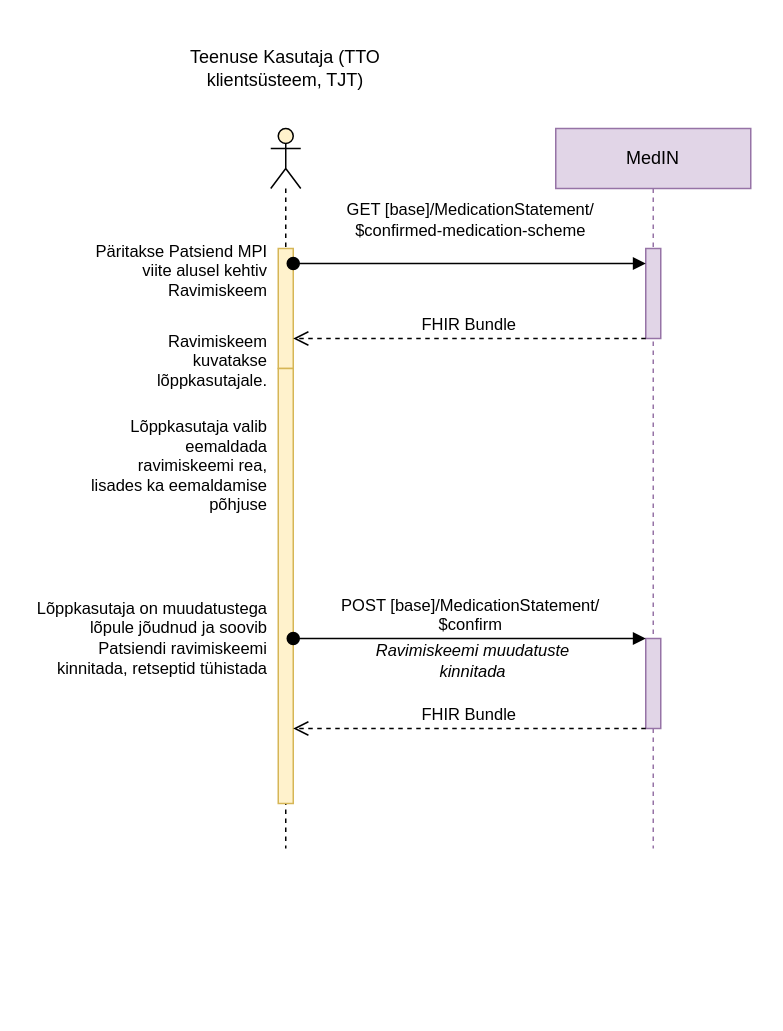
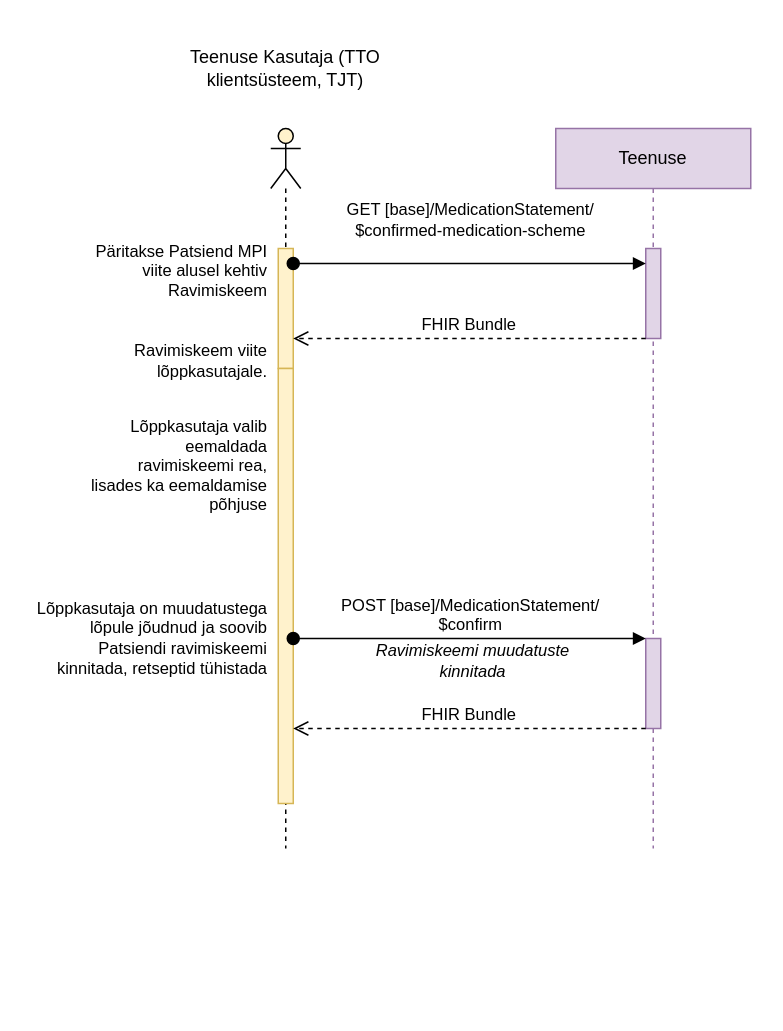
  <mxCell id="0" />
  <mxCell id="1" parent="0" />
  <mxCell id="2" value="" style="shape=umlLifeline;perimeter=lifelinePerimeter;whiteSpace=wrap;html=1;container=1;dropTarget=0;collapsible=0;recursiveResize=0;outlineConnect=0;portConstraint=eastwest;newEdgeStyle={&quot;edgeStyle&quot;:&quot;elbowEdgeStyle&quot;,&quot;elbow&quot;:&quot;vertical&quot;,&quot;curved&quot;:0,&quot;rounded&quot;:0};participant=umlActor;fillColor=#fff2cc;strokeColor=#000000;" vertex="1" parent="1"><mxGeometry x="180" y="85" width="20" height="480" as="geometry" /></mxCell>
- <mxCell id="3" value="MedIN" style="shape=umlLifeline;perimeter=lifelinePerimeter;whiteSpace=wrap;html=1;container=1;dropTarget=0;collapsible=0;recursiveResize=0;outlineConnect=0;portConstraint=eastwest;newEdgeStyle={&quot;edgeStyle&quot;:&quot;elbowEdgeStyle&quot;,&quot;elbow&quot;:&quot;vertical&quot;,&quot;curved&quot;:0,&quot;rounded&quot;:0};fillColor=#e1d5e7;strokeColor=#9673a6;" vertex="1" parent="1"><mxGeometry x="370" y="85" width="130" height="480" as="geometry" /></mxCell>
+ <mxCell id="3" value="Teenuse" style="shape=umlLifeline;perimeter=lifelinePerimeter;whiteSpace=wrap;html=1;container=1;dropTarget=0;collapsible=0;recursiveResize=0;outlineConnect=0;portConstraint=eastwest;newEdgeStyle={&quot;edgeStyle&quot;:&quot;elbowEdgeStyle&quot;,&quot;elbow&quot;:&quot;vertical&quot;,&quot;curved&quot;:0,&quot;rounded&quot;:0};fillColor=#e1d5e7;strokeColor=#9673a6;" vertex="1" parent="1"><mxGeometry x="370" y="85" width="130" height="480" as="geometry" /></mxCell>
  <mxCell id="4" value="" style="html=1;points=[];perimeter=orthogonalPerimeter;outlineConnect=0;targetShapes=umlLifeline;portConstraint=eastwest;newEdgeStyle={&quot;edgeStyle&quot;:&quot;elbowEdgeStyle&quot;,&quot;elbow&quot;:&quot;vertical&quot;,&quot;curved&quot;:0,&quot;rounded&quot;:0};fillColor=#e1d5e7;strokeColor=#9673a6;" vertex="1" parent="3"><mxGeometry x="60" y="80" width="10" height="60" as="geometry" /></mxCell>
  <mxCell id="5" value="" style="html=1;points=[];perimeter=orthogonalPerimeter;outlineConnect=0;targetShapes=umlLifeline;portConstraint=eastwest;newEdgeStyle={&quot;edgeStyle&quot;:&quot;elbowEdgeStyle&quot;,&quot;elbow&quot;:&quot;vertical&quot;,&quot;curved&quot;:0,&quot;rounded&quot;:0};fillColor=#e1d5e7;strokeColor=#9673a6;" vertex="1" parent="3"><mxGeometry x="60" y="340" width="10" height="60" as="geometry" /></mxCell>
  <mxCell id="6" value="Teenuse Kasutaja (TTO klientsüsteem, TJT)" style="text;html=1;strokeColor=none;fillColor=none;align=center;verticalAlign=middle;whiteSpace=wrap;rounded=0;" vertex="1" parent="1"><mxGeometry x="120" y="20" width="140" height="50" as="geometry" /></mxCell>
  <mxCell id="7" value="" style="html=1;points=[];perimeter=orthogonalPerimeter;outlineConnect=0;targetShapes=umlLifeline;portConstraint=eastwest;newEdgeStyle={&quot;edgeStyle&quot;:&quot;elbowEdgeStyle&quot;,&quot;elbow&quot;:&quot;vertical&quot;,&quot;curved&quot;:0,&quot;rounded&quot;:0};fillColor=#fff2cc;strokeColor=#d6b656;" vertex="1" parent="1"><mxGeometry x="185" y="165" width="10" height="80" as="geometry" /></mxCell>
  <mxCell id="8" value="Päritakse Patsiend MPI viite alusel kehtiv Ravimiskeem" style="text;html=1;strokeColor=none;fillColor=none;align=right;verticalAlign=middle;whiteSpace=wrap;rounded=0;fontSize=11;" vertex="1" parent="1"><mxGeometry x="60" y="145" width="120" height="70" as="geometry" /></mxCell>
  <mxCell id="9" value="&lt;div&gt;GET [base]/MedicationStatement/&lt;/div&gt;&lt;div&gt;$confirmed-medication-scheme&lt;/div&gt;&lt;div&gt;&lt;br style=&quot;text-wrap: wrap;&quot;&gt;&lt;/div&gt;" style="html=1;verticalAlign=bottom;startArrow=oval;startFill=1;endArrow=block;startSize=8;edgeStyle=elbowEdgeStyle;elbow=vertical;curved=0;rounded=0;" edge="1" parent="1" source="7" target="4"><mxGeometry width="60" relative="1" as="geometry"><mxPoint x="195" y="379.58" as="sourcePoint" /><mxPoint x="255" y="379.58" as="targetPoint" /><Array as="points"><mxPoint x="330" y="175" /><mxPoint x="210" y="380" /></Array></mxGeometry></mxCell>
  <mxCell id="10" value="FHIR Bundle" style="html=1;verticalAlign=bottom;endArrow=open;dashed=1;endSize=8;edgeStyle=elbowEdgeStyle;elbow=vertical;curved=0;rounded=0;" edge="1" parent="1" source="4" target="7"><mxGeometry relative="1" as="geometry"><mxPoint x="370" y="455" as="sourcePoint" /><mxPoint x="290" y="455" as="targetPoint" /><Array as="points"><mxPoint x="350" y="225" /><mxPoint x="280" y="465" /></Array></mxGeometry></mxCell>
  <mxCell id="11" value="Lõppkasutaja valib eemaldada ravimiskeemi rea, lisades ka eemaldamise põhjuse" style="text;html=1;strokeColor=none;fillColor=none;align=right;verticalAlign=middle;whiteSpace=wrap;rounded=0;fontSize=11;" vertex="1" parent="1"><mxGeometry x="60" y="295" width="120" height="30" as="geometry" /></mxCell>
  <mxCell id="12" value="" style="html=1;points=[];perimeter=orthogonalPerimeter;outlineConnect=0;targetShapes=umlLifeline;portConstraint=eastwest;newEdgeStyle={&quot;edgeStyle&quot;:&quot;elbowEdgeStyle&quot;,&quot;elbow&quot;:&quot;vertical&quot;,&quot;curved&quot;:0,&quot;rounded&quot;:0};fillColor=#fff2cc;strokeColor=#d6b656;" vertex="1" parent="1"><mxGeometry x="185" y="245" width="10" height="290" as="geometry" /></mxCell>
- <mxCell id="13" value="Ravimiskeem kuvatakse lõppkasutajale." style="text;html=1;strokeColor=none;fillColor=none;align=right;verticalAlign=middle;whiteSpace=wrap;rounded=0;fontSize=11;" vertex="1" parent="1"><mxGeometry x="60" y="205" width="120" height="70" as="geometry" /></mxCell>
+ <mxCell id="13" value="Ravimiskeem viite lõppkasutajale." style="text;html=1;strokeColor=none;fillColor=none;align=right;verticalAlign=middle;whiteSpace=wrap;rounded=0;fontSize=11;" vertex="1" parent="1"><mxGeometry x="60" y="205" width="120" height="70" as="geometry" /></mxCell>
  <mxCell id="14" value="POST [base]/MedicationStatement/&lt;div&gt;$confirm&lt;/div&gt;" style="html=1;verticalAlign=bottom;startArrow=oval;startFill=1;endArrow=block;startSize=8;edgeStyle=elbowEdgeStyle;elbow=vertical;curved=0;rounded=0;" edge="1" parent="1" source="12" target="5"><mxGeometry width="60" relative="1" as="geometry"><mxPoint x="230" y="579.58" as="sourcePoint" /><mxPoint x="290" y="579.58" as="targetPoint" /><Array as="points"><mxPoint x="390" y="425" /><mxPoint x="370" y="275" /><mxPoint x="220" y="285" /><mxPoint x="380" y="515" /><mxPoint x="245" y="580" /></Array></mxGeometry></mxCell>
  <mxCell id="15" value="FHIR Bundle" style="html=1;verticalAlign=bottom;endArrow=open;dashed=1;endSize=8;edgeStyle=elbowEdgeStyle;elbow=vertical;curved=0;rounded=0;" edge="1" parent="1" source="5" target="12"><mxGeometry relative="1" as="geometry"><mxPoint x="405" y="655" as="sourcePoint" /><mxPoint x="325" y="655" as="targetPoint" /><Array as="points"><mxPoint x="390" y="485" /><mxPoint x="350" y="605" /><mxPoint x="315" y="665" /></Array></mxGeometry></mxCell>
  <mxCell id="16" value="Lõppkasutaja on muudatustega lõpule jõudnud ja soovib Patsiendi ravimiskeemi kinnitada, retseptid tühistada" style="text;html=1;strokeColor=none;fillColor=none;align=right;verticalAlign=middle;whiteSpace=wrap;rounded=0;fontSize=11;" vertex="1" parent="1"><mxGeometry x="20" y="405" width="160" height="40" as="geometry" /></mxCell>
  <mxCell id="17" value="Ravimiskeemi muudatuste kinnitada" style="text;html=1;strokeColor=none;fillColor=none;align=center;verticalAlign=middle;whiteSpace=wrap;rounded=0;fontSize=11;fontStyle=2" vertex="1" parent="1"><mxGeometry x="230" y="425" width="170" height="30" as="geometry" /></mxCell>
